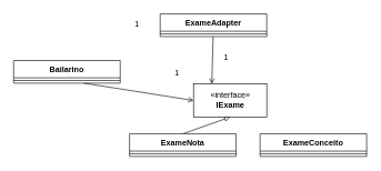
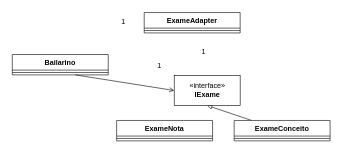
  <mxCell id="0" />
  <mxCell id="1" parent="0" />
  <mxCell id="2" value="Bailarino" style="swimlane;fontStyle=1;align=center;verticalAlign=top;childLayout=stackLayout;horizontal=1;startSize=26;horizontalStack=0;resizeParent=1;resizeParentMax=0;resizeLast=0;collapsible=1;marginBottom=0;" vertex="1" parent="1"><mxGeometry x="20" y="90" width="160" height="34" as="geometry" /></mxCell>
  <mxCell id="3" value="" style="line;strokeWidth=1;fillColor=none;align=left;verticalAlign=middle;spacingTop=-1;spacingLeft=3;spacingRight=3;rotatable=0;labelPosition=right;points=[];portConstraint=eastwest;strokeColor=inherit;" vertex="1" parent="2"><mxGeometry y="26" width="160" height="8" as="geometry" /></mxCell>
- <mxCell id="4" style="edgeStyle=none;rounded=0;orthogonalLoop=1;jettySize=auto;html=1;entryX=0.25;entryY=0;entryDx=0;entryDy=0;endArrow=open;endFill=0;" edge="1" parent="1" source="5" target="13"><mxGeometry relative="1" as="geometry" /></mxCell>
  <mxCell id="5" value="ExameAdapter" style="swimlane;fontStyle=1;align=center;verticalAlign=top;childLayout=stackLayout;horizontal=1;startSize=26;horizontalStack=0;resizeParent=1;resizeParentMax=0;resizeLast=0;collapsible=1;marginBottom=0;" vertex="1" parent="1"><mxGeometry x="240" y="20" width="160" height="34" as="geometry" /></mxCell>
  <mxCell id="6" value="" style="line;strokeWidth=1;fillColor=none;align=left;verticalAlign=middle;spacingTop=-1;spacingLeft=3;spacingRight=3;rotatable=0;labelPosition=right;points=[];portConstraint=eastwest;strokeColor=inherit;" vertex="1" parent="5"><mxGeometry y="26" width="160" height="8" as="geometry" /></mxCell>
- <mxCell id="7" style="rounded=0;orthogonalLoop=1;jettySize=auto;html=1;exitX=0.5;exitY=0;exitDx=0;exitDy=0;entryX=0.5;entryY=1;entryDx=0;entryDy=0;endArrow=block;endFill=0;" edge="1" parent="1" source="8" target="13"><mxGeometry relative="1" as="geometry" /></mxCell>
  <mxCell id="8" value="ExameNota" style="swimlane;fontStyle=1;align=center;verticalAlign=top;childLayout=stackLayout;horizontal=1;startSize=26;horizontalStack=0;resizeParent=1;resizeParentMax=0;resizeLast=0;collapsible=1;marginBottom=0;" vertex="1" parent="1"><mxGeometry x="194" y="200" width="160" height="34" as="geometry" /></mxCell>
  <mxCell id="9" value="" style="line;strokeWidth=1;fillColor=none;align=left;verticalAlign=middle;spacingTop=-1;spacingLeft=3;spacingRight=3;rotatable=0;labelPosition=right;points=[];portConstraint=eastwest;strokeColor=inherit;" vertex="1" parent="8"><mxGeometry y="26" width="160" height="8" as="geometry" /></mxCell>
+ <mxCell id="10" style="edgeStyle=none;rounded=0;orthogonalLoop=1;jettySize=auto;html=1;entryX=0.5;entryY=1;entryDx=0;entryDy=0;endArrow=block;endFill=0;" edge="1" parent="1" source="11" target="13"><mxGeometry relative="1" as="geometry" /></mxCell>
  <mxCell id="11" value="ExameConceito" style="swimlane;fontStyle=1;align=center;verticalAlign=top;childLayout=stackLayout;horizontal=1;startSize=26;horizontalStack=0;resizeParent=1;resizeParentMax=0;resizeLast=0;collapsible=1;marginBottom=0;" vertex="1" parent="1"><mxGeometry x="390" y="200" width="160" height="34" as="geometry" /></mxCell>
  <mxCell id="12" value="" style="line;strokeWidth=1;fillColor=none;align=left;verticalAlign=middle;spacingTop=-1;spacingLeft=3;spacingRight=3;rotatable=0;labelPosition=right;points=[];portConstraint=eastwest;strokeColor=inherit;" vertex="1" parent="11"><mxGeometry y="26" width="160" height="8" as="geometry" /></mxCell>
  <mxCell id="13" value="«interface»&lt;br&gt;&lt;b&gt;IExame&lt;/b&gt;" style="html=1;" vertex="1" parent="1"><mxGeometry x="290" y="125" width="110" height="50" as="geometry" /></mxCell>
  <mxCell id="14" style="edgeStyle=none;rounded=0;orthogonalLoop=1;jettySize=auto;html=1;entryX=0;entryY=0.5;entryDx=0;entryDy=0;endArrow=open;endFill=0;" edge="1" parent="1" source="3" target="13"><mxGeometry relative="1" as="geometry" /></mxCell>
  <mxCell id="15" value="1" style="text;html=1;align=center;verticalAlign=middle;resizable=0;points=[];autosize=1;strokeColor=none;fillColor=none;" vertex="1" parent="1"><mxGeometry x="190" y="20" width="30" height="30" as="geometry" /></mxCell>
  <mxCell id="16" value="1" style="text;html=1;align=center;verticalAlign=middle;resizable=0;points=[];autosize=1;strokeColor=none;fillColor=none;" vertex="1" parent="1"><mxGeometry x="324" y="70" width="30" height="30" as="geometry" /></mxCell>
  <mxCell id="17" value="1" style="text;html=1;align=center;verticalAlign=middle;resizable=0;points=[];autosize=1;strokeColor=none;fillColor=none;" vertex="1" parent="1"><mxGeometry x="250" y="94" width="30" height="30" as="geometry" /></mxCell>
